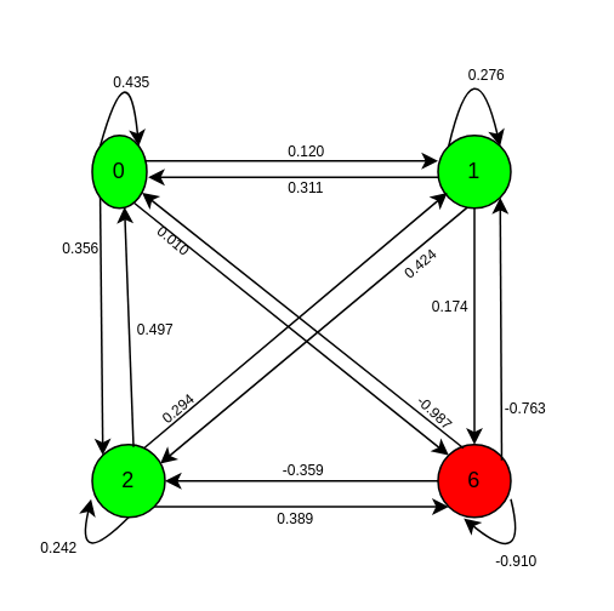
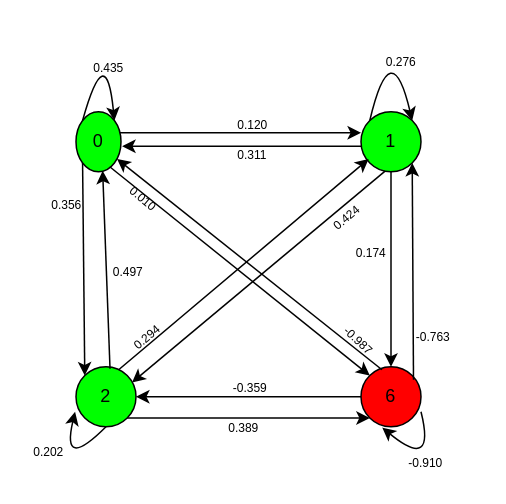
  <mxCell id="0" />
  <mxCell id="1" parent="0" />
  <mxCell id="2" value="0" style="ellipse;whiteSpace=wrap;html=1;fillColor=#00FF00;" vertex="1" parent="1"><mxGeometry x="50" y="74" width="30" height="40" as="geometry" /></mxCell>
  <mxCell id="3" value="1" style="ellipse;whiteSpace=wrap;html=1;fillColor=#00FF00;" vertex="1" parent="1"><mxGeometry x="240" y="74" width="40" height="40" as="geometry" /></mxCell>
  <mxCell id="4" value="2" style="ellipse;whiteSpace=wrap;html=1;fillColor=#00FF00;" vertex="1" parent="1"><mxGeometry x="50" y="244" width="40" height="40" as="geometry" /></mxCell>
  <mxCell id="5" value="6" style="ellipse;whiteSpace=wrap;html=1;fillColor=#FF0000;" vertex="1" parent="1"><mxGeometry x="240" y="244" width="40" height="40" as="geometry" /></mxCell>
  <mxCell id="6" value="" style="curved=1;endArrow=classic;html=1;exitX=0;exitY=0;exitDx=0;exitDy=0;entryX=1;entryY=0;entryDx=0;entryDy=0;" edge="1" parent="1" source="2" target="2"><mxGeometry width="50" height="50" relative="1" as="geometry"><mxPoint x="80" y="44" as="sourcePoint" /><mxPoint x="80" y="64" as="targetPoint" /><Array as="points"><mxPoint x="70" y="24" /></Array></mxGeometry></mxCell>
  <mxCell id="7" value="0.435" style="text;html=1;resizable=0;points=[];autosize=1;align=left;verticalAlign=top;spacingTop=-4;fontSize=8;" vertex="1" parent="1"><mxGeometry x="60" y="38" width="50" height="20" as="geometry" /></mxCell>
  <mxCell id="8" value="" style="endArrow=classic;html=1;fontSize=10;exitX=0.975;exitY=0.35;exitDx=0;exitDy=0;exitPerimeter=0;" edge="1" parent="1" source="2"><mxGeometry width="50" height="50" relative="1" as="geometry"><mxPoint x="90" y="94" as="sourcePoint" /><mxPoint x="240" y="88" as="targetPoint" /><Array as="points" /></mxGeometry></mxCell>
  <mxCell id="9" value="" style="endArrow=classic;html=1;fontSize=10;exitX=0;exitY=1;exitDx=0;exitDy=0;entryX=0;entryY=0;entryDx=0;entryDy=0;" edge="1" parent="1" source="2" target="4"><mxGeometry width="50" height="50" relative="1" as="geometry"><mxPoint x="110" y="184" as="sourcePoint" /><mxPoint x="160" y="134" as="targetPoint" /></mxGeometry></mxCell>
  <mxCell id="10" value="" style="endArrow=classic;html=1;fontSize=10;exitX=0.749;exitY=0.917;exitDx=0;exitDy=0;exitPerimeter=0;entryX=0;entryY=0;entryDx=0;entryDy=0;" edge="1" parent="1" source="2" target="5"><mxGeometry width="50" height="50" relative="1" as="geometry"><mxPoint x="110" y="114" as="sourcePoint" /><mxPoint x="110" y="244" as="targetPoint" /></mxGeometry></mxCell>
  <mxCell id="11" value="" style="endArrow=classic;html=1;fontSize=10;entryX=0.911;entryY=0.785;entryDx=0;entryDy=0;entryPerimeter=0;" edge="1" parent="1" target="2"><mxGeometry width="50" height="50" relative="1" as="geometry"><mxPoint x="254" y="246" as="sourcePoint" /><mxPoint x="285.858" y="213.358" as="targetPoint" /></mxGeometry></mxCell>
  <mxCell id="12" value="" style="endArrow=classic;html=1;fontSize=10;entryX=1.025;entryY=0.575;entryDx=0;entryDy=0;entryPerimeter=0;exitX=0;exitY=0.575;exitDx=0;exitDy=0;exitPerimeter=0;" edge="1" parent="1" source="3" target="2"><mxGeometry width="50" height="50" relative="1" as="geometry"><mxPoint x="170" y="97" as="sourcePoint" /><mxPoint x="250" y="98" as="targetPoint" /><Array as="points" /></mxGeometry></mxCell>
  <mxCell id="13" value="0.120" style="text;html=1;resizable=0;points=[];autosize=1;align=left;verticalAlign=top;spacingTop=-4;fontSize=8;" vertex="1" parent="1"><mxGeometry x="156" y="76" width="40" height="10" as="geometry" /></mxCell>
  <mxCell id="14" value="0.311" style="text;html=1;resizable=0;points=[];autosize=1;align=left;verticalAlign=top;spacingTop=-4;fontSize=8;" vertex="1" parent="1"><mxGeometry x="156" y="96" width="30" height="10" as="geometry" /></mxCell>
  <mxCell id="15" value="-0.987" style="text;resizable=0;points=[];autosize=1;align=left;verticalAlign=bottom;spacingTop=-4;fontSize=8;rotation=43;spacing=2;" vertex="1" parent="1"><mxGeometry x="224.5" y="220" width="40" height="20" as="geometry" /></mxCell>
  <mxCell id="16" value="0.010" style="text;html=1;resizable=0;points=[];autosize=1;align=left;verticalAlign=top;spacingTop=-4;fontSize=8;rotation=40;" vertex="1" parent="1"><mxGeometry x="83" y="131" width="40" height="10" as="geometry" /></mxCell>
  <mxCell id="17" value="" style="endArrow=classic;html=1;fontSize=10;exitX=0.567;exitY=0.033;exitDx=0;exitDy=0;exitPerimeter=0;entryX=0.592;entryY=0.983;entryDx=0;entryDy=0;entryPerimeter=0;" edge="1" parent="1" source="4" target="2"><mxGeometry width="50" height="50" relative="1" as="geometry"><mxPoint x="150" y="204" as="sourcePoint" /><mxPoint x="70" y="154" as="targetPoint" /></mxGeometry></mxCell>
  <mxCell id="18" value="" style="endArrow=classic;html=1;fontSize=10;exitX=1;exitY=1;exitDx=0;exitDy=0;entryX=0;entryY=1;entryDx=0;entryDy=0;" edge="1" parent="1" source="4" target="5"><mxGeometry width="50" height="50" relative="1" as="geometry"><mxPoint x="149.858" y="214.142" as="sourcePoint" /><mxPoint x="149.858" y="355.858" as="targetPoint" /></mxGeometry></mxCell>
  <mxCell id="19" value="" style="endArrow=classic;html=1;fontSize=10;entryX=1;entryY=0.5;entryDx=0;entryDy=0;exitX=0;exitY=0.5;exitDx=0;exitDy=0;" edge="1" parent="1" source="5" target="4"><mxGeometry width="50" height="50" relative="1" as="geometry"><mxPoint x="170" y="264" as="sourcePoint" /><mxPoint x="130" y="224" as="targetPoint" /></mxGeometry></mxCell>
  <mxCell id="20" value="" style="endArrow=classic;html=1;fontSize=10;entryX=0.128;entryY=0.787;entryDx=0;entryDy=0;exitX=0.711;exitY=0.05;exitDx=0;exitDy=0;exitPerimeter=0;entryPerimeter=0;" edge="1" parent="1" source="4" target="3"><mxGeometry width="50" height="50" relative="1" as="geometry"><mxPoint x="231" y="214" as="sourcePoint" /><mxPoint x="81" y="214" as="targetPoint" /></mxGeometry></mxCell>
  <mxCell id="21" value="" style="endArrow=classic;html=1;fontSize=10;entryX=0.933;entryY=0.263;entryDx=0;entryDy=0;exitX=0.401;exitY=0.99;exitDx=0;exitDy=0;exitPerimeter=0;entryPerimeter=0;" edge="1" parent="1" source="3" target="4"><mxGeometry width="50" height="50" relative="1" as="geometry"><mxPoint x="250" y="274" as="sourcePoint" /><mxPoint x="100" y="274" as="targetPoint" /></mxGeometry></mxCell>
  <mxCell id="22" value="" style="curved=1;endArrow=classic;html=1;exitX=0;exitY=0;exitDx=0;exitDy=0;entryX=1;entryY=0;entryDx=0;entryDy=0;" edge="1" parent="1" source="3" target="3"><mxGeometry width="50" height="50" relative="1" as="geometry"><mxPoint x="245.858" y="75.858" as="sourcePoint" /><mxPoint x="274.142" y="75.858" as="targetPoint" /><Array as="points"><mxPoint x="260" y="20" /></Array></mxGeometry></mxCell>
  <mxCell id="23" value="" style="curved=1;endArrow=classic;html=1;entryX=-0.015;entryY=0.752;entryDx=0;entryDy=0;exitX=0.5;exitY=1;exitDx=0;exitDy=0;entryPerimeter=0;" edge="1" parent="1" source="4" target="4"><mxGeometry width="50" height="50" relative="1" as="geometry"><mxPoint x="80" y="286" as="sourcePoint" /><mxPoint x="78.142" y="359.858" as="targetPoint" /><Array as="points"><mxPoint x="40" y="314" /></Array></mxGeometry></mxCell>
- <mxCell id="24" value="0.242" style="text;html=1;resizable=0;points=[];autosize=1;align=left;verticalAlign=top;spacingTop=-4;fontSize=8;" vertex="1" parent="1"><mxGeometry x="20" y="294" width="40" height="10" as="geometry" /></mxCell>
+ <mxCell id="24" value="0.202" style="text;html=1;resizable=0;points=[];autosize=1;align=left;verticalAlign=top;spacingTop=-4;fontSize=8;" vertex="1" parent="1"><mxGeometry x="20" y="294" width="40" height="10" as="geometry" /></mxCell>
  <mxCell id="25" value="0.276" style="text;html=1;resizable=0;points=[];autosize=1;align=left;verticalAlign=top;spacingTop=-4;fontSize=8;" vertex="1" parent="1"><mxGeometry x="255" y="34" width="40" height="10" as="geometry" /></mxCell>
  <mxCell id="26" value="" style="endArrow=classic;html=1;fontSize=10;exitX=0.875;exitY=0.215;exitDx=0;exitDy=0;exitPerimeter=0;entryX=1;entryY=1;entryDx=0;entryDy=0;" edge="1" parent="1" source="5" target="3"><mxGeometry width="50" height="50" relative="1" as="geometry"><mxPoint x="340" y="214" as="sourcePoint" /><mxPoint x="271" y="112" as="targetPoint" /></mxGeometry></mxCell>
  <mxCell id="27" value="" style="endArrow=classic;html=1;fontSize=10;exitX=0.5;exitY=1;exitDx=0;exitDy=0;entryX=0.5;entryY=0;entryDx=0;entryDy=0;" edge="1" parent="1" source="3" target="5"><mxGeometry width="50" height="50" relative="1" as="geometry"><mxPoint x="285" y="262.6" as="sourcePoint" /><mxPoint x="250" y="184" as="targetPoint" /></mxGeometry></mxCell>
  <mxCell id="28" value="" style="curved=1;endArrow=classic;html=1;exitX=1;exitY=0.75;exitDx=0;exitDy=0;exitPerimeter=0;entryX=0.354;entryY=1.014;entryDx=0;entryDy=0;entryPerimeter=0;" edge="1" parent="1" source="5" target="5"><mxGeometry width="50" height="50" relative="1" as="geometry"><mxPoint x="280" y="314" as="sourcePoint" /><mxPoint x="240" y="294" as="targetPoint" /><Array as="points"><mxPoint x="290" y="314" /></Array></mxGeometry></mxCell>
  <mxCell id="29" value="-0.910" style="text;html=1;resizable=0;points=[];autosize=1;align=left;verticalAlign=top;spacingTop=-4;fontSize=8;" vertex="1" parent="1"><mxGeometry x="270" y="300.5" width="40" height="10" as="geometry" /></mxCell>
  <mxCell id="30" value="0.356" style="text;html=1;resizable=0;points=[];autosize=1;align=left;verticalAlign=top;spacingTop=-4;fontSize=8;rotation=0;" vertex="1" parent="1"><mxGeometry x="31.5" y="129" width="40" height="10" as="geometry" /></mxCell>
  <mxCell id="31" value="0.497" style="text;html=1;resizable=0;points=[];autosize=1;align=left;verticalAlign=top;spacingTop=-4;fontSize=8;" vertex="1" parent="1"><mxGeometry x="72.5" y="174" width="40" height="10" as="geometry" /></mxCell>
  <mxCell id="32" value="0.294" style="text;html=1;resizable=0;points=[];autosize=1;align=left;verticalAlign=top;spacingTop=-4;fontSize=8;rotation=-40;" vertex="1" parent="1"><mxGeometry x="82" y="212.5" width="40" height="10" as="geometry" /></mxCell>
  <mxCell id="33" value="0.424" style="text;html=1;resizable=0;points=[];autosize=1;align=left;verticalAlign=top;spacingTop=-4;fontSize=8;rotation=-40;" vertex="1" parent="1"><mxGeometry x="215.5" y="132.5" width="40" height="10" as="geometry" /></mxCell>
  <mxCell id="34" value="0.174" style="text;html=1;resizable=0;points=[];autosize=1;align=left;verticalAlign=top;spacingTop=-4;fontSize=8;rotation=0;" vertex="1" parent="1"><mxGeometry x="235" y="161" width="40" height="10" as="geometry" /></mxCell>
  <mxCell id="35" value="-0.763" style="text;html=1;resizable=0;points=[];autosize=1;align=left;verticalAlign=top;spacingTop=-4;fontSize=8;rotation=0;" vertex="1" parent="1"><mxGeometry x="275" y="217" width="40" height="10" as="geometry" /></mxCell>
  <mxCell id="36" value="0.389" style="text;html=1;resizable=0;points=[];autosize=1;align=left;verticalAlign=top;spacingTop=-4;fontSize=8;rotation=0;" vertex="1" parent="1"><mxGeometry x="150" y="277.5" width="40" height="10" as="geometry" /></mxCell>
  <mxCell id="37" value="-0.359" style="text;html=1;resizable=0;points=[];autosize=1;align=left;verticalAlign=top;spacingTop=-4;fontSize=8;rotation=0;" vertex="1" parent="1"><mxGeometry x="152.5" y="251" width="40" height="10" as="geometry" /></mxCell>
